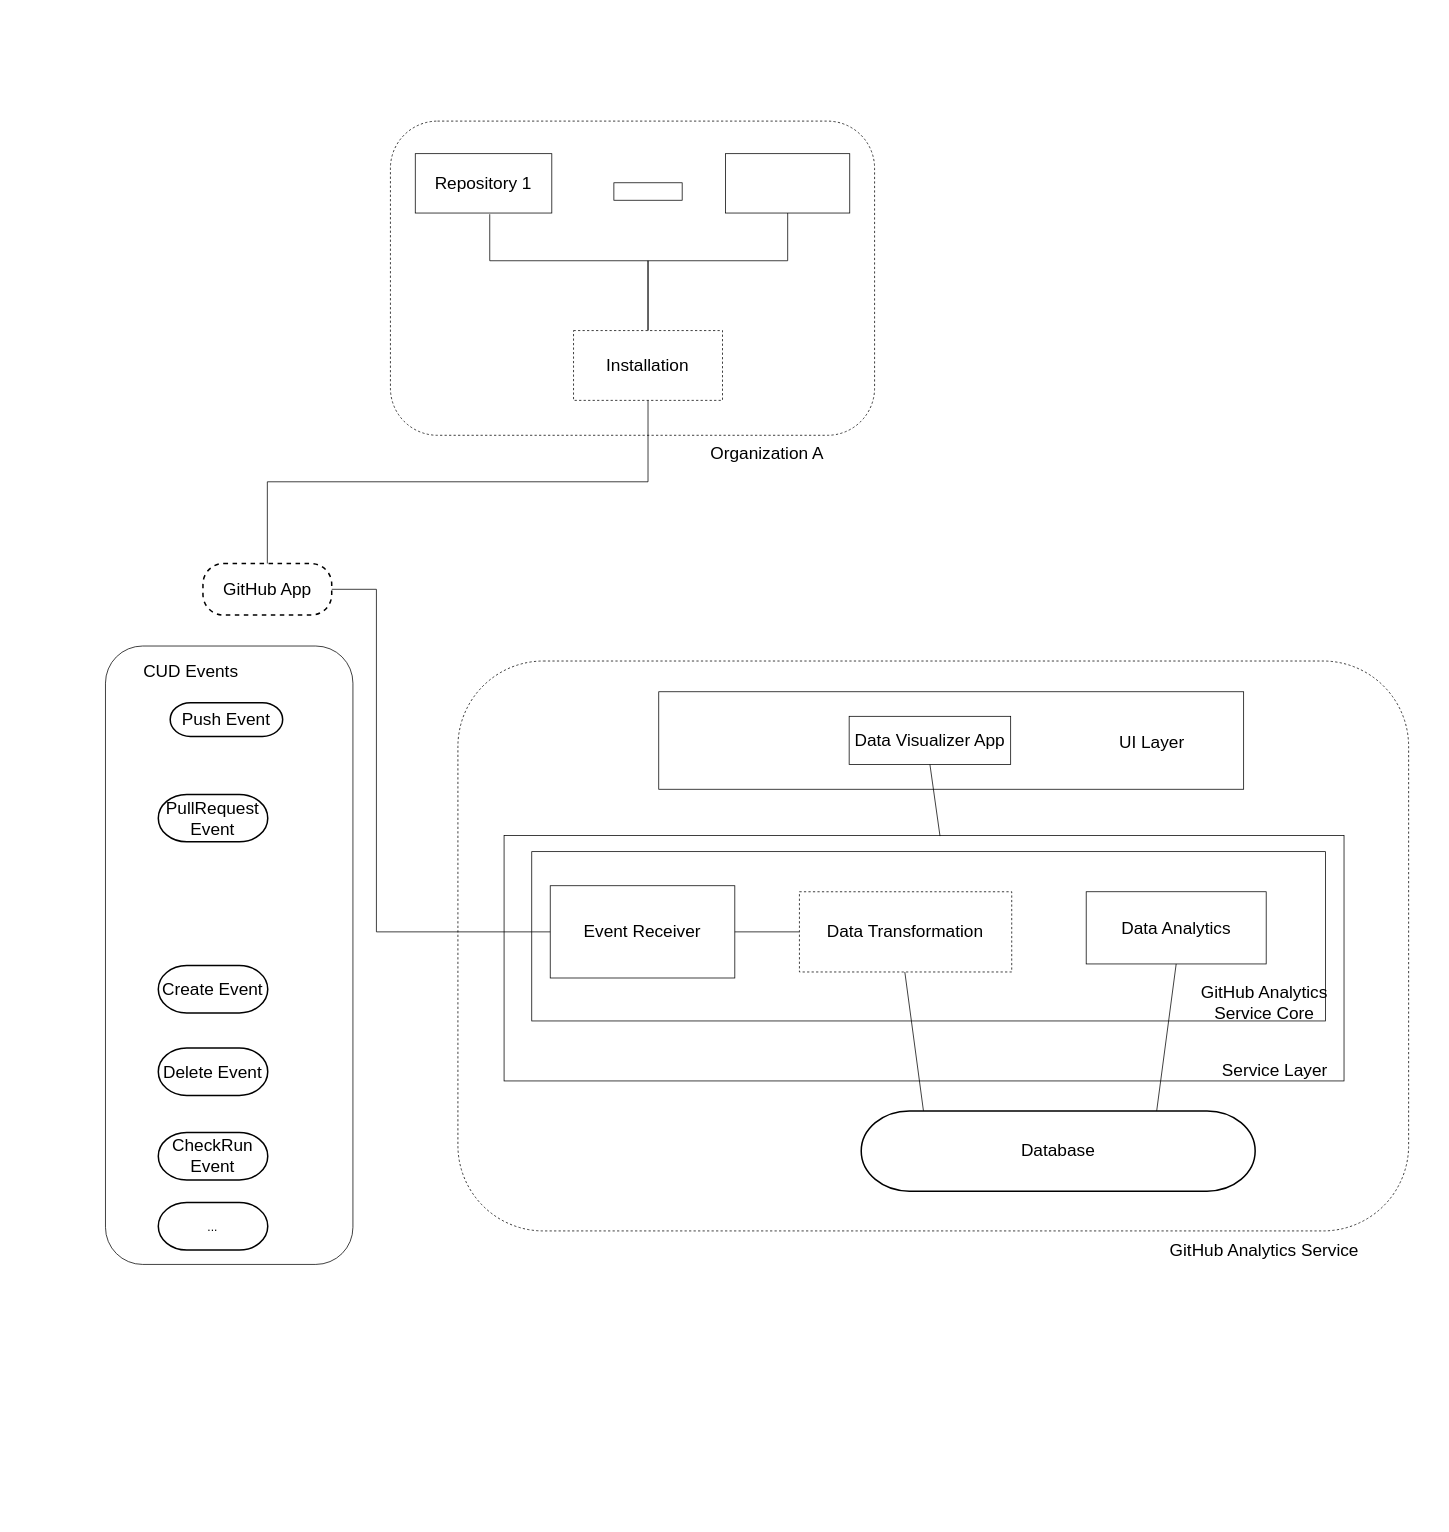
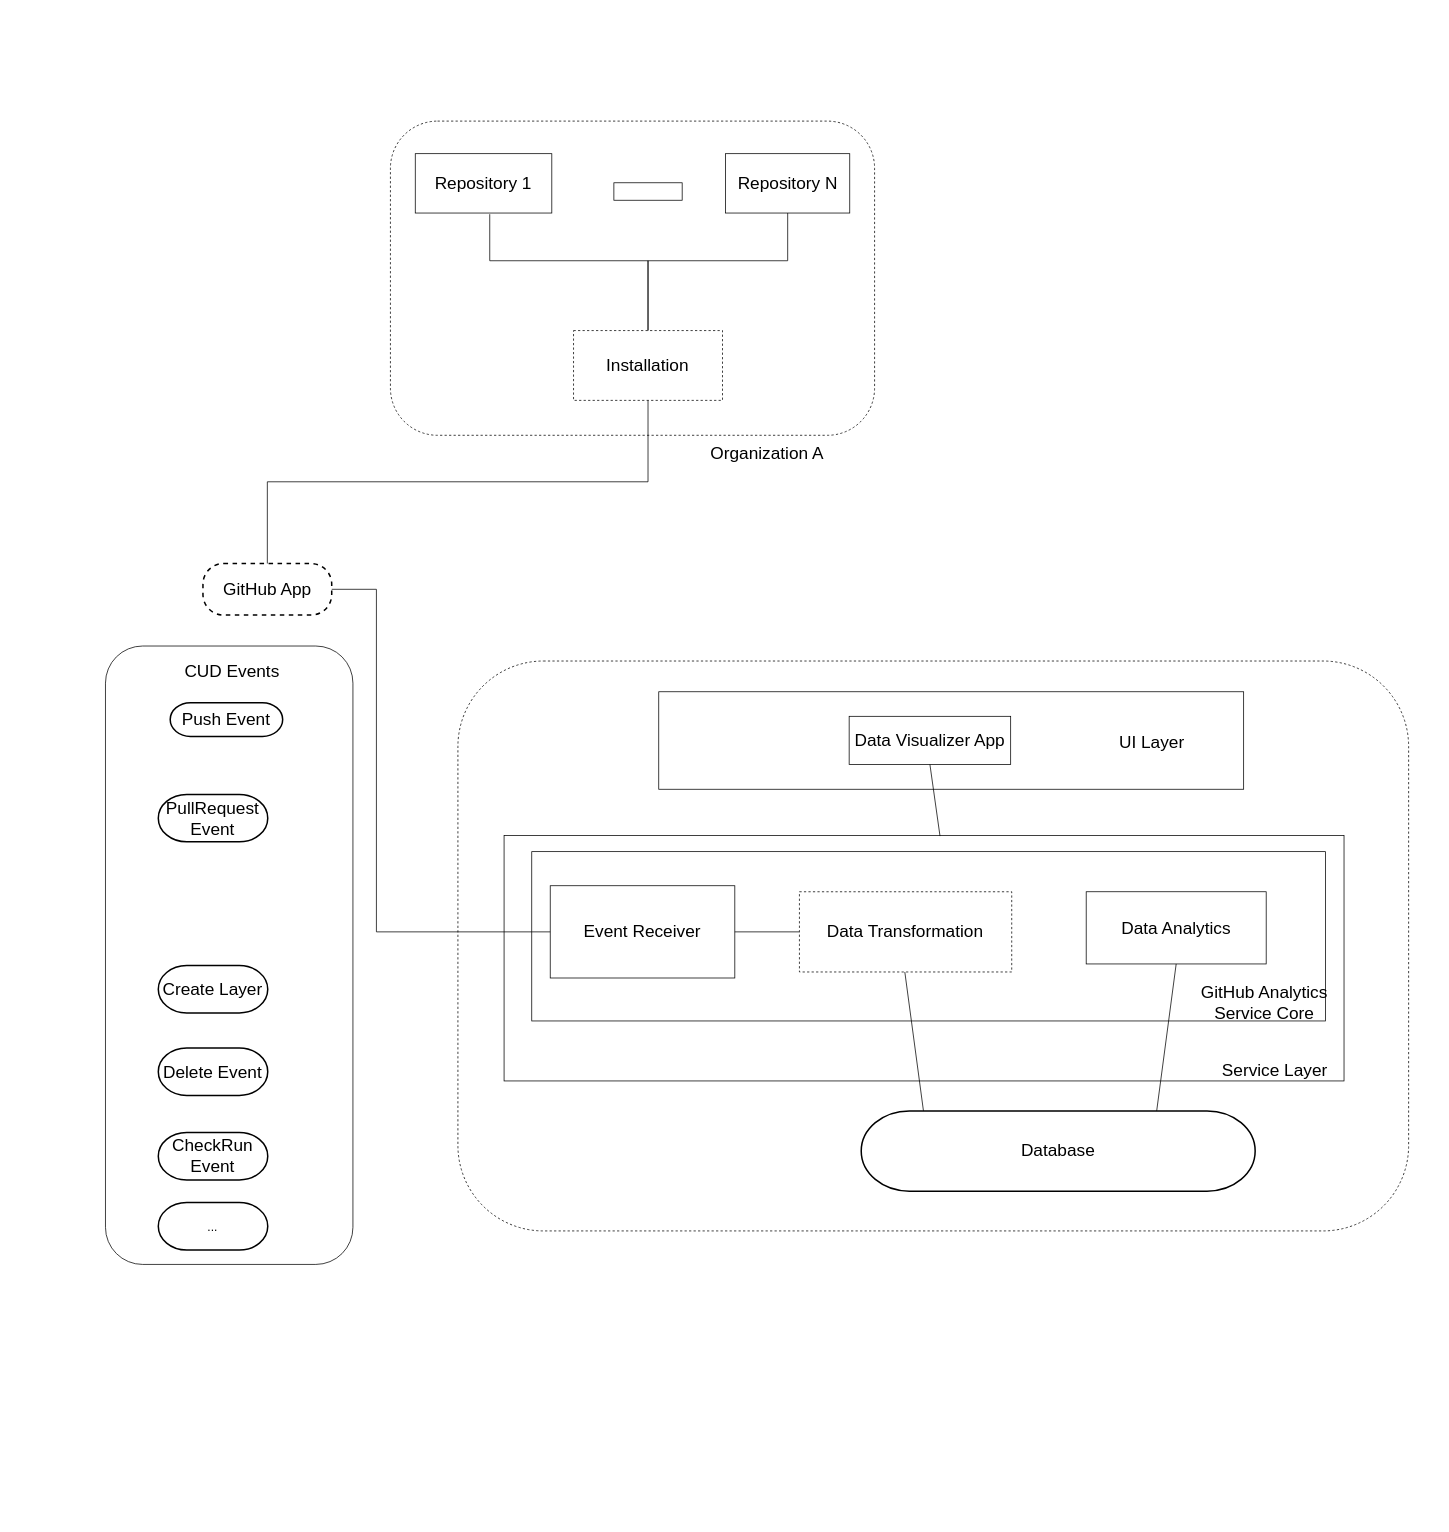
  <mxCell id="0" />
  <mxCell id="1" parent="0" />
  <mxCell id="2" value="" style="group" parent="1" vertex="1" connectable="0"><mxGeometry x="20" y="20" width="1890" height="2001" as="geometry" /></mxCell>
  <mxCell id="3" value="" style="rounded=1;whiteSpace=wrap;html=1;strokeWidth=2;arcSize=40;dashed=1;" parent="2" vertex="1"><mxGeometry x="250" y="731" width="171.7" height="68.72" as="geometry" /></mxCell>
  <mxCell id="4" value="&lt;font style=&quot;font-size: 23px&quot;&gt;GitHub App&lt;/font&gt;" style="text;html=1;strokeColor=none;fillColor=none;align=center;verticalAlign=middle;whiteSpace=wrap;rounded=0;dashed=1;" parent="2" vertex="1"><mxGeometry x="270.87" y="748.18" width="129.96" height="34.36" as="geometry" /></mxCell>
  <mxCell id="5" value="" style="group" parent="2" vertex="1" connectable="0"><mxGeometry x="590" y="591" width="1267.83" height="1241" as="geometry" /></mxCell>
  <mxCell id="6" value="" style="rounded=1;whiteSpace=wrap;html=1;dashed=1;" parent="5" vertex="1"><mxGeometry y="270" width="1267.83" height="760" as="geometry" /></mxCell>
- <mxCell id="7" value="&lt;font style=&quot;font-size: 23px&quot;&gt;GitHub Analytics Service&lt;/font&gt;" style="text;html=1;strokeColor=none;fillColor=none;align=center;verticalAlign=middle;whiteSpace=wrap;rounded=0;dashed=1;" parent="5" vertex="1"><mxGeometry x="927.833" y="1040.001" width="294.521" height="32.094" as="geometry" /></mxCell>
  <mxCell id="8" value="" style="rounded=0;whiteSpace=wrap;html=1;fontSize=16;" parent="5" vertex="1"><mxGeometry x="267.83" y="311" width="780" height="130" as="geometry" /></mxCell>
  <mxCell id="9" value="" style="rounded=0;whiteSpace=wrap;html=1;fontSize=16;" parent="5" vertex="1"><mxGeometry x="61.55" y="502.82" width="1120.12" height="327.18" as="geometry" /></mxCell>
  <mxCell id="10" value="&lt;font style=&quot;font-size: 23px&quot;&gt;UI Layer&lt;/font&gt;" style="text;html=1;strokeColor=none;fillColor=none;align=center;verticalAlign=middle;whiteSpace=wrap;rounded=0;fontSize=16;" parent="5" vertex="1"><mxGeometry x="833.199" y="362.915" width="184.635" height="32.095" as="geometry" /></mxCell>
  <mxCell id="11" value="&lt;font style=&quot;font-size: 23px&quot;&gt;Service Layer&lt;/font&gt;" style="text;html=1;strokeColor=none;fillColor=none;align=center;verticalAlign=middle;whiteSpace=wrap;rounded=0;fontSize=16;" parent="5" vertex="1"><mxGeometry x="997.031" y="800.003" width="184.635" height="32.095" as="geometry" /></mxCell>
  <mxCell id="12" value="&lt;span&gt;&lt;font style=&quot;font-size: 23px&quot;&gt;Data Visualizer App&lt;/font&gt;&lt;/span&gt;" style="rounded=0;whiteSpace=wrap;html=1;fontSize=16;" parent="5" vertex="1"><mxGeometry x="521.732" y="343.725" width="215.408" height="64.19" as="geometry" /></mxCell>
  <mxCell id="13" value="" style="rounded=0;whiteSpace=wrap;html=1;fontSize=16;" parent="5" vertex="1"><mxGeometry x="98.47" y="524.22" width="1058.57" height="225.78" as="geometry" /></mxCell>
  <mxCell id="14" value="&lt;font style=&quot;font-size: 23px&quot;&gt;GitHub Analytics Service Core&lt;/font&gt;" style="text;html=1;strokeColor=none;fillColor=none;align=center;verticalAlign=middle;whiteSpace=wrap;rounded=0;dashed=1;" parent="5" vertex="1"><mxGeometry x="981.57" y="710" width="187.04" height="32.09" as="geometry" /></mxCell>
  <mxCell id="15" value="&lt;font style=&quot;font-size: 23px&quot;&gt;Event Receiver&lt;/font&gt;" style="rounded=0;whiteSpace=wrap;html=1;fontSize=16;" parent="5" vertex="1"><mxGeometry x="123.09" y="569.683" width="246.181" height="123.03" as="geometry" /></mxCell>
  <mxCell id="16" value="&lt;font style=&quot;font-size: 23px&quot;&gt;Data Analytics&lt;/font&gt;" style="rounded=0;whiteSpace=wrap;html=1;fontSize=16;" parent="5" vertex="1"><mxGeometry x="837.827" y="577.704" width="240.026" height="96.284" as="geometry" /></mxCell>
  <mxCell id="17" value="" style="shape=updateedge;endArrow=none;vertical=true;rounded=0;fontSize=16;elbow=vertical;exitX=0.5;exitY=1;exitDx=0;exitDy=0;entryX=0.75;entryY=0;entryDx=0;entryDy=0;" parent="5" source="16" target="22" edge="1"><mxGeometry width="30" height="80" relative="1" as="geometry"><mxPoint x="593.911" y="834.466" as="sourcePoint" /><mxPoint x="707.054" y="1048.431" as="targetPoint" /></mxGeometry></mxCell>
  <mxCell id="18" value="" style="shape=useedge;vertical=true;endArrow=none;useSignPosition=left;useSignDirection=south;rounded=0;fontSize=16;elbow=vertical;exitX=0.5;exitY=1;exitDx=0;exitDy=0;entryX=0.519;entryY=0.002;entryDx=0;entryDy=0;entryPerimeter=0;" parent="5" edge="1" target="9" source="12"><mxGeometry height="160" relative="1" as="geometry"><mxPoint x="615.451" y="335.961" as="sourcePoint" /><mxPoint x="621.83" y="501" as="targetPoint" /></mxGeometry></mxCell>
  <mxCell id="19" value="" style="shape=useedge;endArrow=none;useSignPosition=up;useSignDirection=east;rounded=0;fontSize=16;elbow=vertical;entryX=0;entryY=0.5;entryDx=0;entryDy=0;" parent="5" target="20" edge="1"><mxGeometry width="160" relative="1" as="geometry"><mxPoint x="369.271" y="631.198" as="sourcePoint" /><mxPoint x="738.542" y="637.082" as="targetPoint" /></mxGeometry></mxCell>
  <mxCell id="20" value="&lt;font style=&quot;font-size: 23px&quot;&gt;Data Transformation&lt;/font&gt;" style="rounded=0;whiteSpace=wrap;html=1;fontSize=16;dashed=1;" parent="5" vertex="1"><mxGeometry x="455.434" y="577.707" width="283.108" height="106.983" as="geometry" /></mxCell>
  <mxCell id="21" value="" style="shape=useedge;vertical=true;endArrow=none;useSignPosition=left;useSignDirection=south;rounded=0;fontSize=16;elbow=vertical;exitX=0.158;exitY=0;exitDx=0;exitDy=0;exitPerimeter=0;" parent="5" source="22" edge="1"><mxGeometry height="160" relative="1" as="geometry"><mxPoint x="581.802" y="1053.085" as="sourcePoint" /><mxPoint x="595.966" y="684.69" as="targetPoint" /></mxGeometry></mxCell>
  <mxCell id="22" value="&lt;font style=&quot;font-size: 23px&quot;&gt;Database&lt;/font&gt;" style="rounded=1;whiteSpace=wrap;html=1;arcSize=60;strokeWidth=2;fontSize=16;" parent="5" vertex="1"><mxGeometry x="537.83" y="870.0" width="525.33" height="106.98" as="geometry" /></mxCell>
  <mxCell id="23" value="" style="shape=useedge;edgeStyle=elbowEdgeStyle;elbow=horizontal;endArrow=none;useSignPosition=left;useSignDirection=south;rounded=0;fontSize=16;exitX=0;exitY=0.5;exitDx=0;exitDy=0;entryX=1;entryY=0.5;entryDx=0;entryDy=0;" parent="2" source="15" target="3" edge="1"><mxGeometry width="160" height="70" relative="1" as="geometry"><mxPoint x="1408.696" y="688.381" as="sourcePoint" /><mxPoint x="420" y="771" as="targetPoint" /><Array as="points"><mxPoint x="481.304" y="1100.722" /></Array></mxGeometry></mxCell>
  <mxCell id="24" value="" style="group" parent="2" vertex="1" connectable="0"><mxGeometry x="120" y="841" width="330" height="824.68" as="geometry" /></mxCell>
  <mxCell id="25" value="" style="rounded=1;whiteSpace=wrap;html=1;fontSize=16;" parent="24" vertex="1"><mxGeometry width="330" height="824.68" as="geometry" /></mxCell>
  <mxCell id="26" value="&lt;font style=&quot;font-size: 23px&quot;&gt;Push Event&lt;/font&gt;" style="rounded=1;whiteSpace=wrap;html=1;arcSize=60;strokeWidth=2;fontSize=16;" parent="24" vertex="1"><mxGeometry x="86.308" y="75.596" width="150" height="45" as="geometry" /></mxCell>
  <mxCell id="27" value="&lt;font style=&quot;font-size: 23px&quot;&gt;PullRequest Event&lt;/font&gt;" style="rounded=1;whiteSpace=wrap;html=1;arcSize=60;strokeWidth=2;fontSize=16;" parent="24" vertex="1"><mxGeometry x="70.442" y="197.923" width="145.962" height="63.225" as="geometry" /></mxCell>
- <mxCell id="28" value="&lt;font style=&quot;font-size: 23px&quot;&gt;Create Event&lt;/font&gt;" style="rounded=1;whiteSpace=wrap;html=1;arcSize=60;strokeWidth=2;fontSize=16;" parent="24" vertex="1"><mxGeometry x="70.442" y="426.085" width="145.962" height="63.225" as="geometry" /></mxCell>
+ <mxCell id="28" value="&lt;font style=&quot;font-size: 23px&quot;&gt;Create Layer&lt;/font&gt;" style="rounded=1;whiteSpace=wrap;html=1;arcSize=60;strokeWidth=2;fontSize=16;" parent="24" vertex="1"><mxGeometry x="70.442" y="426.085" width="145.962" height="63.225" as="geometry" /></mxCell>
  <mxCell id="29" value="&lt;font style=&quot;font-size: 23px&quot;&gt;Delete Event&lt;/font&gt;" style="rounded=1;whiteSpace=wrap;html=1;arcSize=60;strokeWidth=2;fontSize=16;" parent="24" vertex="1"><mxGeometry x="70.442" y="536.042" width="145.962" height="63.225" as="geometry" /></mxCell>
  <mxCell id="30" value="&lt;font style=&quot;font-size: 23px&quot;&gt;CheckRun Event&lt;/font&gt;" style="rounded=1;whiteSpace=wrap;html=1;arcSize=60;strokeWidth=2;fontSize=16;" parent="24" vertex="1"><mxGeometry x="70.442" y="648.748" width="145.962" height="63.225" as="geometry" /></mxCell>
  <mxCell id="31" value="..." style="rounded=1;whiteSpace=wrap;html=1;arcSize=60;strokeWidth=2;fontSize=16;" parent="24" vertex="1"><mxGeometry x="70.442" y="742.212" width="145.962" height="63.225" as="geometry" /></mxCell>
- <mxCell id="32" value="&lt;font style=&quot;font-size: 23px&quot;&gt;CUD Events&lt;/font&gt;" style="text;html=1;strokeColor=none;fillColor=none;align=center;verticalAlign=middle;whiteSpace=wrap;rounded=0;fontSize=16;" parent="24" vertex="1"><mxGeometry x="26.654" y="13.745" width="173.885" height="41.234" as="geometry" /></mxCell>
+ <mxCell id="32" value="&lt;font style=&quot;font-size: 23px&quot;&gt;CUD Events&lt;/font&gt;" style="text;html=1;strokeColor=none;fillColor=none;align=center;verticalAlign=middle;whiteSpace=wrap;rounded=0;fontSize=16;" parent="24" vertex="1"><mxGeometry x="81.654" y="13.745" width="173.885" height="41.234" as="geometry" /></mxCell>
  <mxCell id="33" value="" style="group" parent="2" vertex="1" connectable="0"><mxGeometry x="499.996" y="141" width="645.652" height="481.065" as="geometry" /></mxCell>
  <mxCell id="34" value="" style="rounded=1;whiteSpace=wrap;html=1;dashed=1;" parent="33" vertex="1"><mxGeometry width="645.652" height="418.992" as="geometry" /></mxCell>
  <mxCell id="35" value="&lt;font style=&quot;font-size: 23px&quot;&gt;Organization A&lt;/font&gt;" style="text;html=1;strokeColor=none;fillColor=none;align=center;verticalAlign=middle;whiteSpace=wrap;rounded=0;dashed=1;fontSize=16;" parent="33" vertex="1"><mxGeometry x="370.007" y="420.0" width="264.883" height="46.555" as="geometry" /></mxCell>
  <mxCell id="36" value="" style="shape=useedge;vertical=true;edgeStyle=elbowEdgeStyle;elbow=vertical;endArrow=none;useSignPosition=up;useSignDirection=east;rounded=0;exitX=0.5;exitY=1;exitDx=0;exitDy=0;entryX=0.5;entryY=0;entryDx=0;entryDy=0;" parent="33" target="37" edge="1"><mxGeometry width="70" height="160" relative="1" as="geometry"><mxPoint x="132.441" y="124.146" as="sourcePoint" /><mxPoint x="1009.866" y="263.81" as="targetPoint" /><Array as="points"><mxPoint x="513.211" y="186.219" /></Array></mxGeometry></mxCell>
  <mxCell id="37" value="" style="rounded=0;whiteSpace=wrap;html=1;dashed=1;" parent="33" vertex="1"><mxGeometry x="244.189" y="279.328" width="198.662" height="93.109" as="geometry" /></mxCell>
  <mxCell id="38" value="&lt;font style=&quot;font-size: 23px&quot;&gt;Installation&lt;/font&gt;" style="text;html=1;strokeColor=none;fillColor=none;align=center;verticalAlign=middle;whiteSpace=wrap;rounded=0;dashed=1;" parent="33" vertex="1"><mxGeometry x="277.299" y="302.605" width="132.441" height="46.555" as="geometry" /></mxCell>
  <mxCell id="39" value="" style="shape=dot3;connectable=0;fontSize=16;" parent="33" vertex="1"><mxGeometry x="297.993" y="82.247" width="91.054" height="23.277" as="geometry" /></mxCell>
  <mxCell id="40" value="" style="rounded=0;whiteSpace=wrap;html=1;fontSize=16;" parent="33" vertex="1"><mxGeometry x="33.11" y="43.451" width="182.107" height="79.143" as="geometry" /></mxCell>
  <mxCell id="41" value="" style="rounded=0;whiteSpace=wrap;html=1;fontSize=16;" parent="33" vertex="1"><mxGeometry x="446.99" y="43.451" width="165.552" height="79.143" as="geometry" /></mxCell>
  <mxCell id="42" value="&lt;font style=&quot;font-size: 23px&quot;&gt;Repository 1&lt;/font&gt;" style="text;html=1;strokeColor=none;fillColor=none;align=center;verticalAlign=middle;whiteSpace=wrap;rounded=0;dashed=1;fontSize=16;" parent="33" vertex="1"><mxGeometry x="41.388" y="51.986" width="165.552" height="62.073" as="geometry" /></mxCell>
+ <mxCell id="43" value="&lt;font style=&quot;font-size: 23px&quot;&gt;Repository N&lt;/font&gt;" style="text;html=1;strokeColor=none;fillColor=none;align=center;verticalAlign=middle;whiteSpace=wrap;rounded=0;dashed=1;fontSize=16;" parent="33" vertex="1"><mxGeometry x="446.99" y="51.986" width="165.552" height="62.073" as="geometry" /></mxCell>
  <mxCell id="44" value="" style="shape=useedge;vertical=true;edgeStyle=elbowEdgeStyle;elbow=vertical;endArrow=none;useSignPosition=up;useSignDirection=east;rounded=0;exitX=0.5;exitY=1;exitDx=0;exitDy=0;entryX=0.5;entryY=0;entryDx=0;entryDy=0;" parent="33" source="41" target="37" edge="1"><mxGeometry width="70" height="160" relative="1" as="geometry"><mxPoint x="148.997" y="139.664" as="sourcePoint" /><mxPoint x="360.075" y="294.846" as="targetPoint" /><Array as="points"><mxPoint x="496.656" y="186.219" /><mxPoint x="529.766" y="201.737" /></Array></mxGeometry></mxCell>
  <mxCell id="45" value="" style="shape=useedge;vertical=true;edgeStyle=elbowEdgeStyle;elbow=vertical;endArrow=none;useSignPosition=up;useSignDirection=east;rounded=0;fontSize=16;entryX=0.5;entryY=1;entryDx=0;entryDy=0;exitX=0.5;exitY=0;exitDx=0;exitDy=0;" parent="2" source="3" target="37" edge="1"><mxGeometry width="70" height="160" relative="1" as="geometry"><mxPoint x="1279.565" y="814.374" as="sourcePoint" /><mxPoint x="1361.739" y="631.111" as="targetPoint" /></mxGeometry></mxCell>
